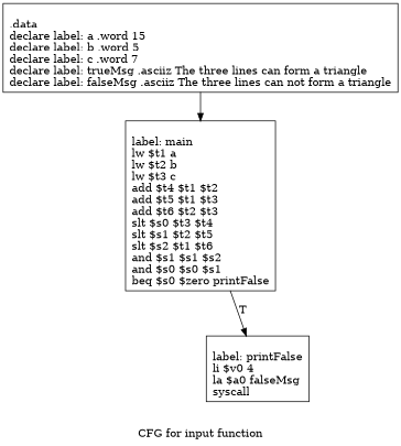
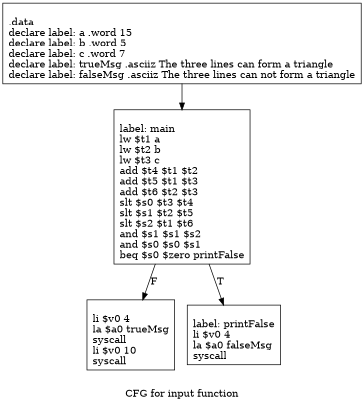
  digraph {
    label="CFG for input function"
    node [shape=record]
    n1 [label="\l.data \ldeclare label: a .word 15\ldeclare label: b .word 5\ldeclare label: c .word 7\ldeclare label: trueMsg .asciiz The three lines can form a triangle\ldeclare label: falseMsg .asciiz The three lines can not form a triangle\l"]
    n2 [label="\llabel: main\llw $t1 a\llw $t2 b\llw $t3 c\ladd $t4 $t1 $t2\ladd $t5 $t1 $t3\ladd $t6 $t2 $t3\lslt $s0 $t3 $t4\lslt $s1 $t2 $t5\lslt $s2 $t1 $t6\land $s1 $s1 $s2\land $s0 $s0 $s1\lbeq $s0 $zero printFalse\l"]
+   n3 [label="\lli $v0 4\lla $a0 trueMsg\lsyscall\lli $v0 10\lsyscall\l"]
    n4 [label="\llabel: printFalse\lli $v0 4\lla $a0 falseMsg\lsyscall\l"]
    n1 -> n2
+   n2 -> n3 [label=F]
    n2 -> n4 [label=T]
  }
